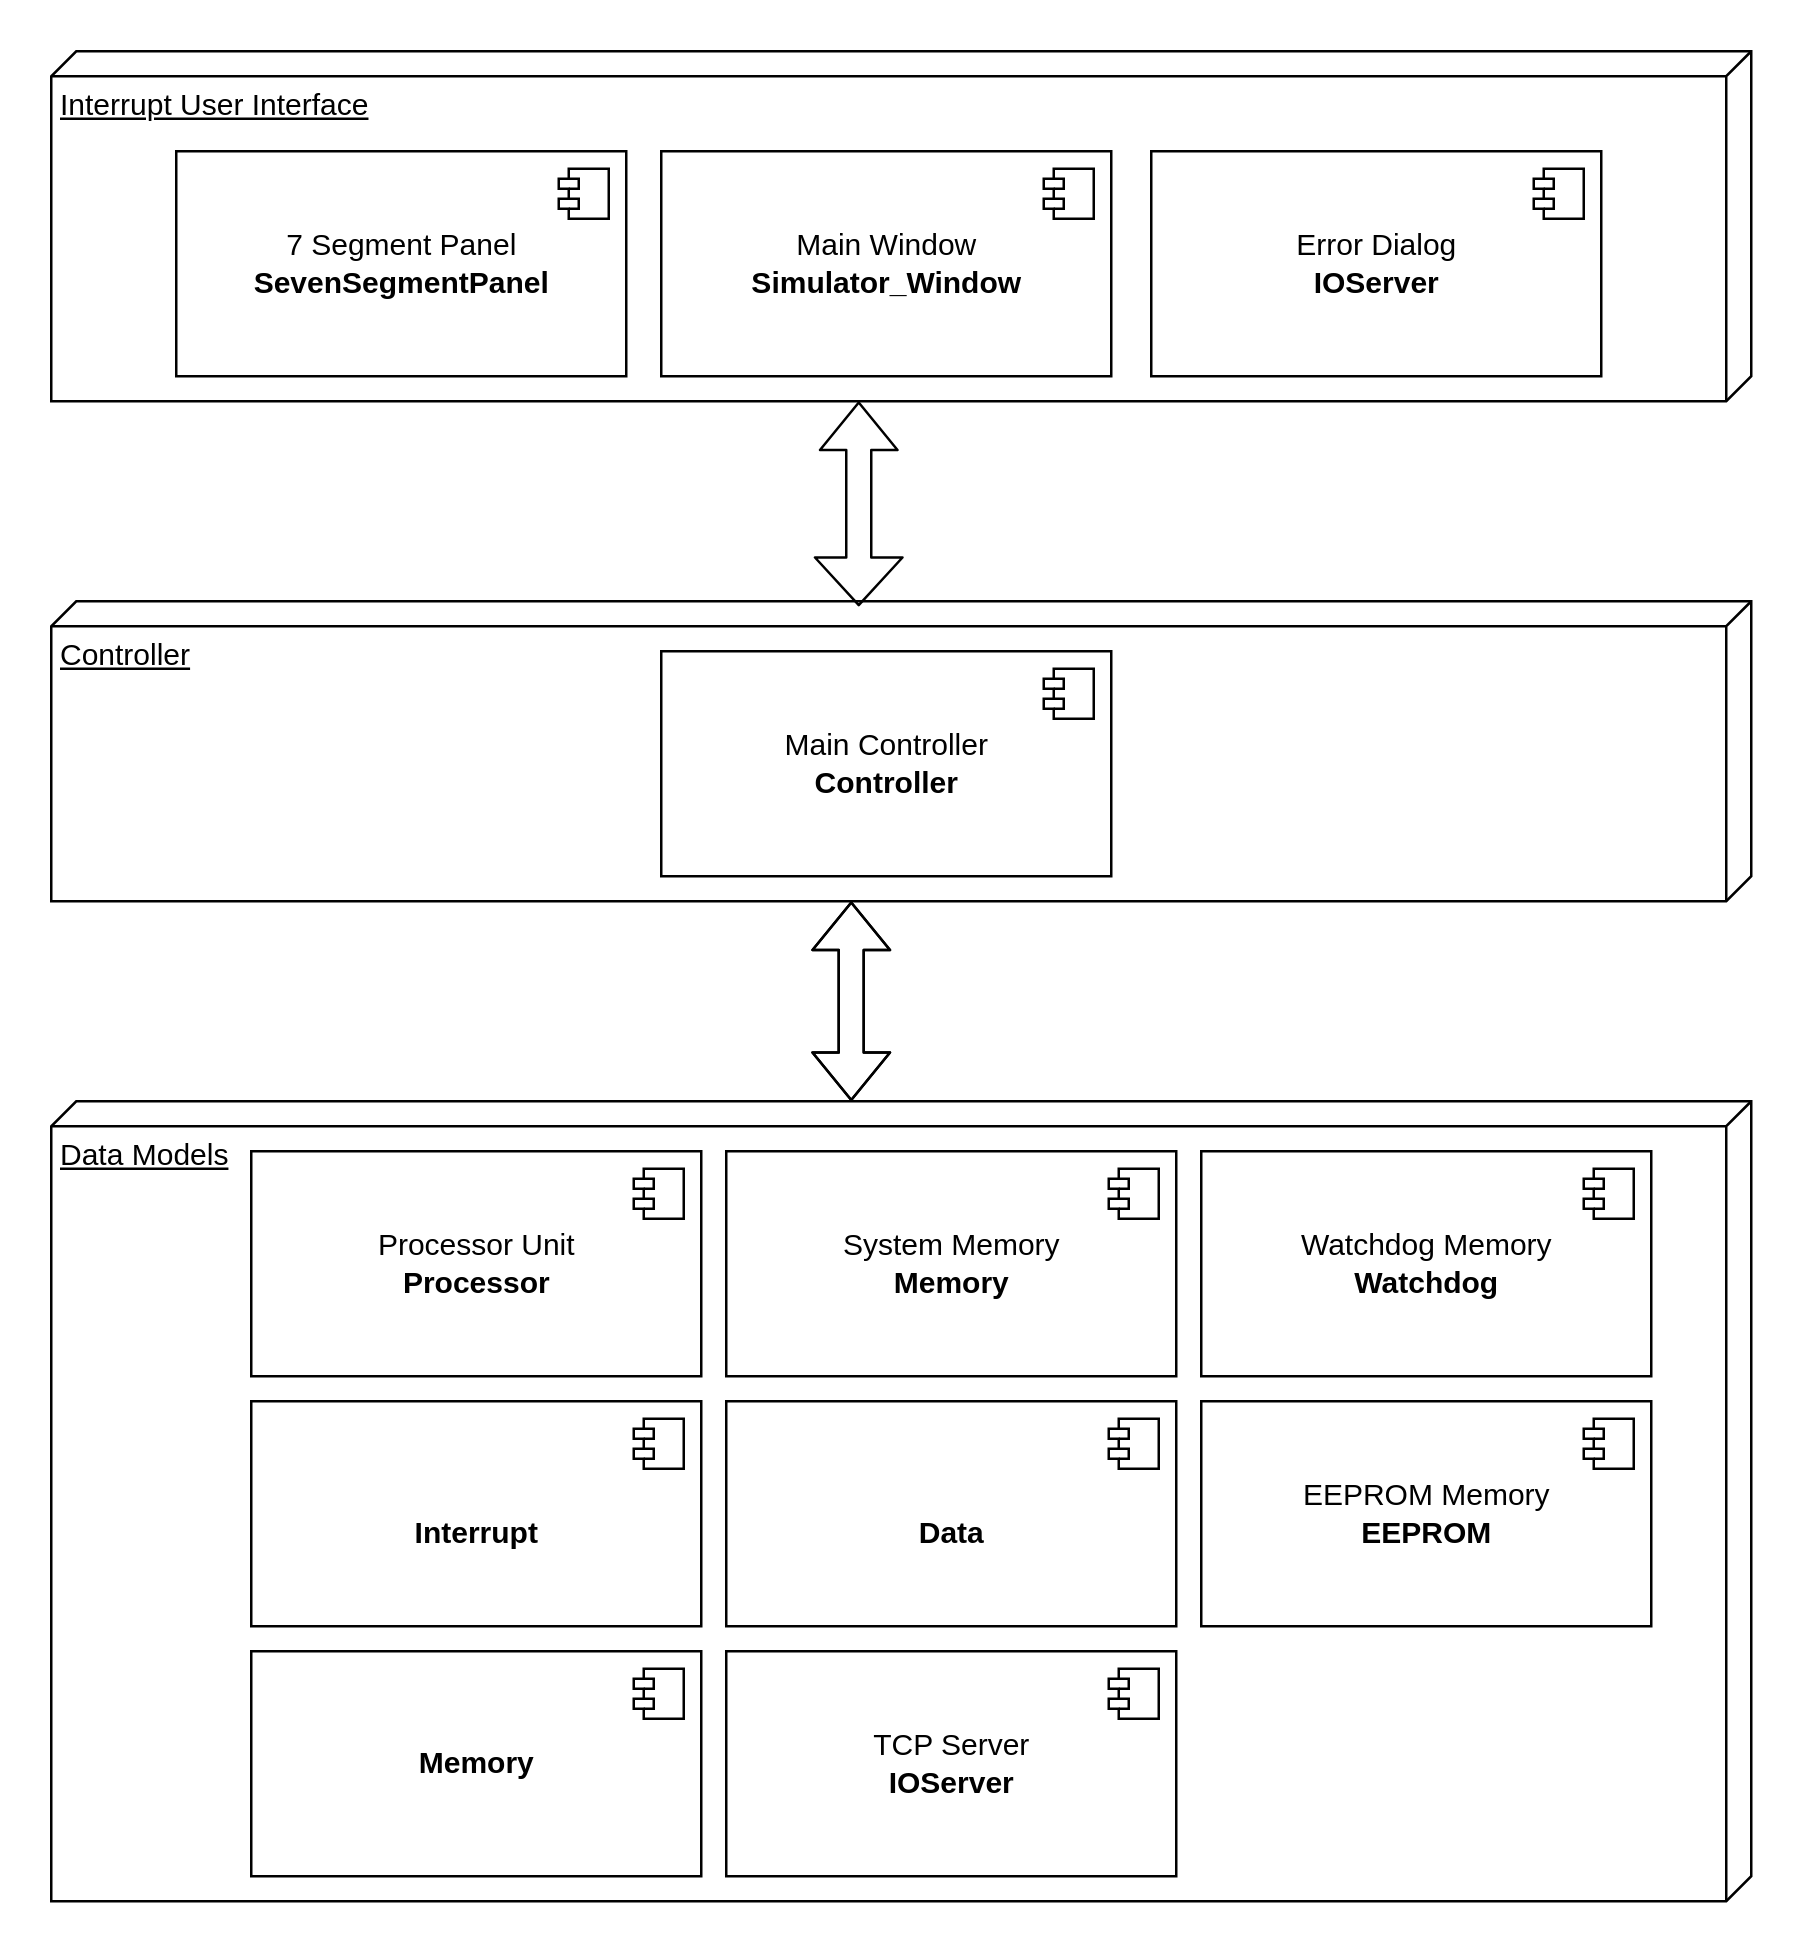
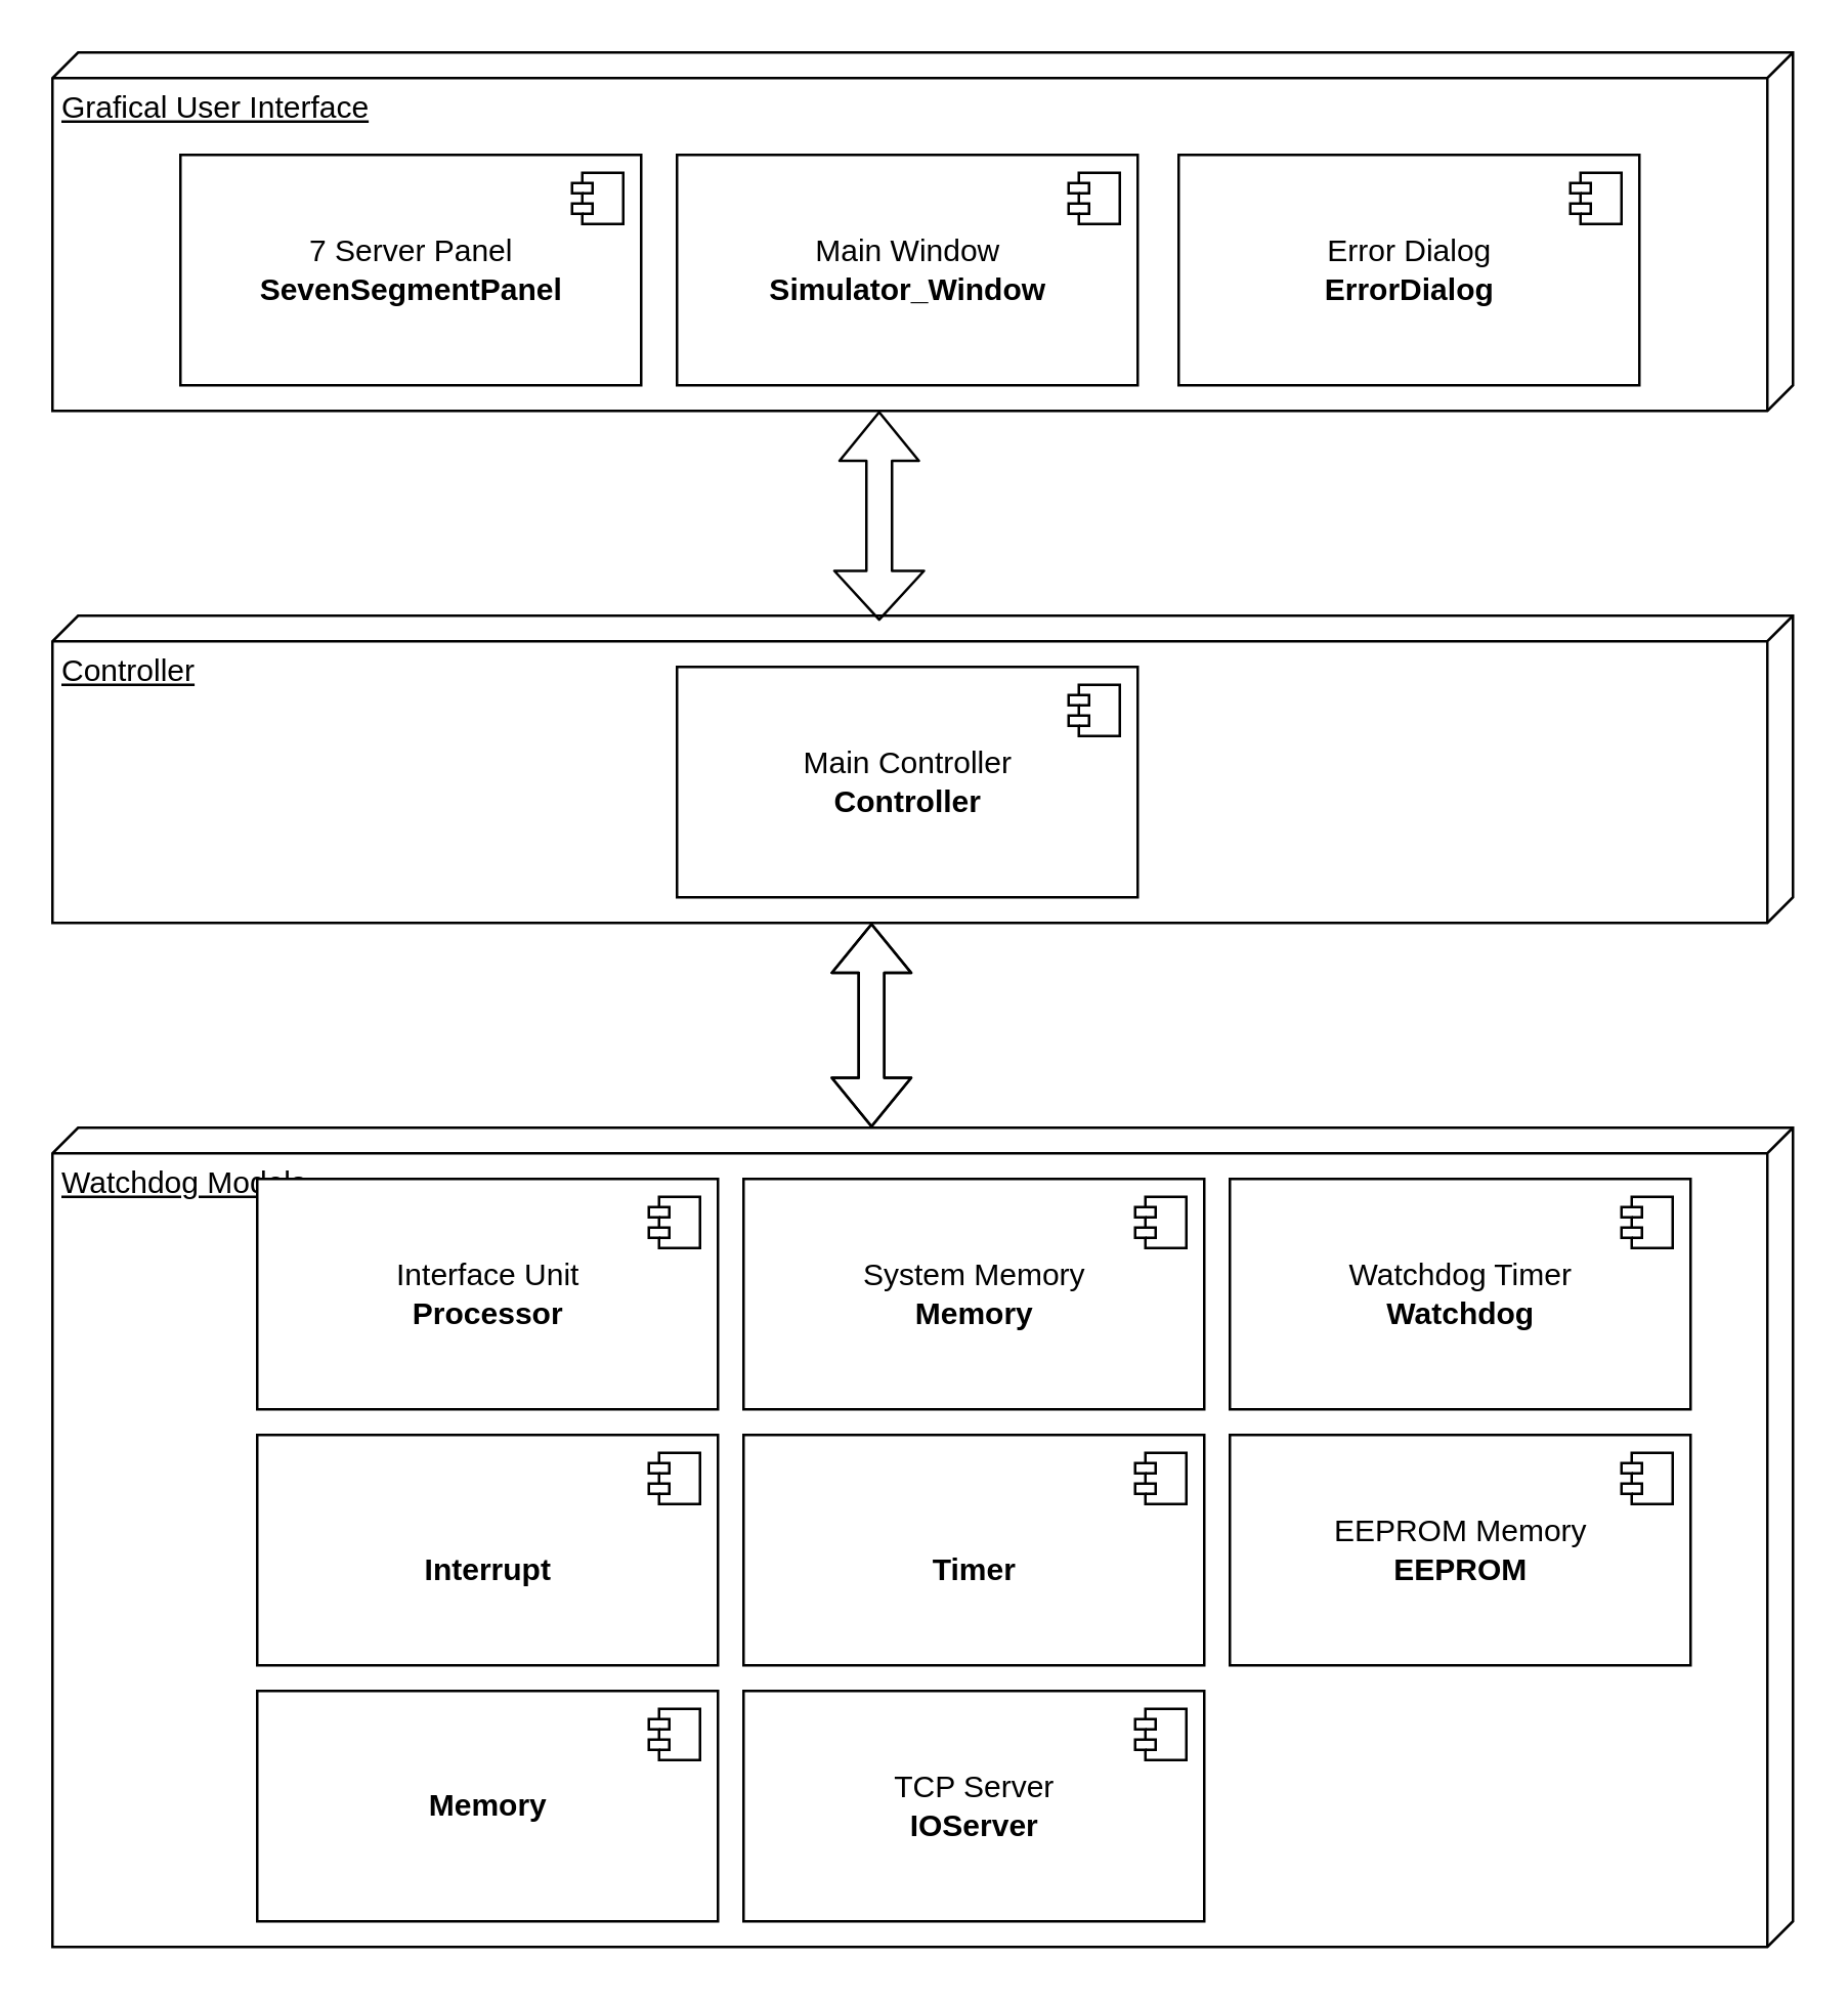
  <mxCell id="0" />
  <mxCell id="1" parent="0" />
- <mxCell id="2" value="Interrupt User Interface" style="verticalAlign=top;align=left;spacingTop=8;spacingLeft=2;spacingRight=12;shape=cube;size=10;direction=south;fontStyle=4;html=1;" parent="1" vertex="1"><mxGeometry x="20" y="20" width="680" height="140" as="geometry" /></mxCell>
+ <mxCell id="2" value="Grafical User Interface" style="verticalAlign=top;align=left;spacingTop=8;spacingLeft=2;spacingRight=12;shape=cube;size=10;direction=south;fontStyle=4;html=1;" parent="1" vertex="1"><mxGeometry x="20" y="20" width="680" height="140" as="geometry" /></mxCell>
  <mxCell id="3" value="Controller" style="verticalAlign=top;align=left;spacingTop=8;spacingLeft=2;spacingRight=12;shape=cube;size=10;direction=south;fontStyle=4;html=1;" parent="1" vertex="1"><mxGeometry x="20" y="240" width="680" height="120" as="geometry" /></mxCell>
- <mxCell id="4" value="Data Models" style="verticalAlign=top;align=left;spacingTop=8;spacingLeft=2;spacingRight=12;shape=cube;size=10;direction=south;fontStyle=4;html=1;" parent="1" vertex="1"><mxGeometry x="20" y="440" width="680" height="320" as="geometry" /></mxCell>
+ <mxCell id="4" value="Watchdog Models" style="verticalAlign=top;align=left;spacingTop=8;spacingLeft=2;spacingRight=12;shape=cube;size=10;direction=south;fontStyle=4;html=1;" parent="1" vertex="1"><mxGeometry x="20" y="440" width="680" height="320" as="geometry" /></mxCell>
  <mxCell id="5" value="Main Window&lt;br&gt;&lt;b&gt;Simulator_Window&lt;/b&gt;" style="html=1;dropTarget=0;" parent="1" vertex="1"><mxGeometry x="264" y="60" width="180" height="90" as="geometry" /></mxCell>
  <mxCell id="6" value="" style="shape=component;jettyWidth=8;jettyHeight=4;" parent="5" vertex="1"><mxGeometry x="1" width="20" height="20" relative="1" as="geometry"><mxPoint x="-27" y="7" as="offset" /></mxGeometry></mxCell>
  <mxCell id="7" value="Main Controller&lt;br&gt;&lt;b&gt;Controller&lt;/b&gt;" style="html=1;dropTarget=0;" parent="1" vertex="1"><mxGeometry x="264" y="260" width="180" height="90" as="geometry" /></mxCell>
  <mxCell id="8" value="" style="shape=component;jettyWidth=8;jettyHeight=4;" parent="7" vertex="1"><mxGeometry x="1" width="20" height="20" relative="1" as="geometry"><mxPoint x="-27" y="7" as="offset" /></mxGeometry></mxCell>
- <mxCell id="9" value="Processor Unit&lt;br&gt;&lt;b&gt;Processor&lt;/b&gt;" style="html=1;dropTarget=0;" parent="1" vertex="1"><mxGeometry x="100" y="460" width="180" height="90" as="geometry" /></mxCell>
+ <mxCell id="9" value="Interface Unit&lt;br&gt;&lt;b&gt;Processor&lt;/b&gt;" style="html=1;dropTarget=0;" parent="1" vertex="1"><mxGeometry x="100" y="460" width="180" height="90" as="geometry" /></mxCell>
  <mxCell id="10" value="" style="shape=component;jettyWidth=8;jettyHeight=4;" parent="9" vertex="1"><mxGeometry x="1" width="20" height="20" relative="1" as="geometry"><mxPoint x="-27" y="7" as="offset" /></mxGeometry></mxCell>
  <mxCell id="11" value="System Memory&lt;br&gt;&lt;b&gt;Memory&lt;/b&gt;" style="html=1;dropTarget=0;" parent="1" vertex="1"><mxGeometry x="290" y="460" width="180" height="90" as="geometry" /></mxCell>
  <mxCell id="12" value="" style="shape=component;jettyWidth=8;jettyHeight=4;" parent="11" vertex="1"><mxGeometry x="1" width="20" height="20" relative="1" as="geometry"><mxPoint x="-27" y="7" as="offset" /></mxGeometry></mxCell>
- <mxCell id="13" value="Watchdog Memory&lt;br&gt;&lt;b&gt;Watchdog&lt;/b&gt;" style="html=1;dropTarget=0;" parent="1" vertex="1"><mxGeometry x="480" y="460" width="180" height="90" as="geometry" /></mxCell>
+ <mxCell id="13" value="Watchdog Timer&lt;br&gt;&lt;b&gt;Watchdog&lt;/b&gt;" style="html=1;dropTarget=0;" parent="1" vertex="1"><mxGeometry x="480" y="460" width="180" height="90" as="geometry" /></mxCell>
  <mxCell id="14" value="" style="shape=component;jettyWidth=8;jettyHeight=4;" parent="13" vertex="1"><mxGeometry x="1" width="20" height="20" relative="1" as="geometry"><mxPoint x="-27" y="7" as="offset" /></mxGeometry></mxCell>
  <mxCell id="15" value="&lt;br&gt;&lt;b&gt;Interrupt&lt;/b&gt;" style="html=1;dropTarget=0;" parent="1" vertex="1"><mxGeometry x="100" y="560" width="180" height="90" as="geometry" /></mxCell>
  <mxCell id="16" value="" style="shape=component;jettyWidth=8;jettyHeight=4;" parent="15" vertex="1"><mxGeometry x="1" width="20" height="20" relative="1" as="geometry"><mxPoint x="-27" y="7" as="offset" /></mxGeometry></mxCell>
- <mxCell id="17" value="&lt;br&gt;&lt;b&gt;Data&lt;/b&gt;" style="html=1;dropTarget=0;" parent="1" vertex="1"><mxGeometry x="290" y="560" width="180" height="90" as="geometry" /></mxCell>
+ <mxCell id="17" value="&lt;br&gt;&lt;b&gt;Timer&lt;/b&gt;" style="html=1;dropTarget=0;" parent="1" vertex="1"><mxGeometry x="290" y="560" width="180" height="90" as="geometry" /></mxCell>
  <mxCell id="18" value="" style="shape=component;jettyWidth=8;jettyHeight=4;" parent="17" vertex="1"><mxGeometry x="1" width="20" height="20" relative="1" as="geometry"><mxPoint x="-27" y="7" as="offset" /></mxGeometry></mxCell>
  <mxCell id="19" value="" style="shape=flexArrow;endArrow=classic;startArrow=classic;html=1;entryX=0;entryY=0;entryDx=120;entryDy=345;entryPerimeter=0;" parent="1" edge="1"><mxGeometry width="50" height="50" relative="1" as="geometry"><mxPoint x="340" y="440" as="sourcePoint" /><mxPoint x="340" y="360" as="targetPoint" /></mxGeometry></mxCell>
  <mxCell id="20" value="EEPROM Memory&lt;b&gt;&lt;br&gt;EEPROM&lt;/b&gt;" style="html=1;dropTarget=0;" vertex="1" parent="1"><mxGeometry x="480" y="560" width="180" height="90" as="geometry" /></mxCell>
  <mxCell id="21" value="" style="shape=component;jettyWidth=8;jettyHeight=4;" vertex="1" parent="20"><mxGeometry x="1" width="20" height="20" relative="1" as="geometry"><mxPoint x="-27" y="7" as="offset" /></mxGeometry></mxCell>
  <mxCell id="22" value="&lt;b&gt;Memory&lt;/b&gt;" style="html=1;dropTarget=0;" vertex="1" parent="1"><mxGeometry x="100" y="660" width="180" height="90" as="geometry" /></mxCell>
  <mxCell id="23" value="" style="shape=component;jettyWidth=8;jettyHeight=4;" vertex="1" parent="22"><mxGeometry x="1" width="20" height="20" relative="1" as="geometry"><mxPoint x="-27" y="7" as="offset" /></mxGeometry></mxCell>
- <mxCell id="24" value="Error Dialog&lt;br&gt;&lt;b&gt;IOServer&lt;/b&gt;" style="html=1;dropTarget=0;" vertex="1" parent="1"><mxGeometry x="460" y="60" width="180" height="90" as="geometry" /></mxCell>
+ <mxCell id="24" value="Error Dialog&lt;br&gt;&lt;b&gt;ErrorDialog&lt;/b&gt;" style="html=1;dropTarget=0;" vertex="1" parent="1"><mxGeometry x="460" y="60" width="180" height="90" as="geometry" /></mxCell>
  <mxCell id="25" value="" style="shape=component;jettyWidth=8;jettyHeight=4;" vertex="1" parent="24"><mxGeometry x="1" width="20" height="20" relative="1" as="geometry"><mxPoint x="-27" y="7" as="offset" /></mxGeometry></mxCell>
- <mxCell id="26" value="7 Segment Panel&lt;br&gt;&lt;b&gt;SevenSegmentPanel&lt;/b&gt;" style="html=1;dropTarget=0;" vertex="1" parent="1"><mxGeometry x="70" y="60" width="180" height="90" as="geometry" /></mxCell>
+ <mxCell id="26" value="7 Server Panel&lt;br&gt;&lt;b&gt;SevenSegmentPanel&lt;/b&gt;" style="html=1;dropTarget=0;" vertex="1" parent="1"><mxGeometry x="70" y="60" width="180" height="90" as="geometry" /></mxCell>
  <mxCell id="27" value="" style="shape=component;jettyWidth=8;jettyHeight=4;" vertex="1" parent="26"><mxGeometry x="1" width="20" height="20" relative="1" as="geometry"><mxPoint x="-27" y="7" as="offset" /></mxGeometry></mxCell>
  <mxCell id="28" value="TCP Server&lt;br&gt;&lt;b&gt;IOServer&lt;/b&gt;" style="html=1;dropTarget=0;" vertex="1" parent="1"><mxGeometry x="290" y="660" width="180" height="90" as="geometry" /></mxCell>
  <mxCell id="29" value="" style="shape=component;jettyWidth=8;jettyHeight=4;" vertex="1" parent="28"><mxGeometry x="1" width="20" height="20" relative="1" as="geometry"><mxPoint x="-27" y="7" as="offset" /></mxGeometry></mxCell>
  <mxCell id="30" value="" style="shape=flexArrow;endArrow=classic;startArrow=classic;html=1;entryX=0;entryY=0;entryDx=120;entryDy=345;entryPerimeter=0;" edge="1" parent="1"><mxGeometry width="50" height="50" relative="1" as="geometry"><mxPoint x="340" y="440" as="sourcePoint" /><mxPoint x="340" y="360" as="targetPoint" /></mxGeometry></mxCell>
  <mxCell id="31" value="" style="shape=flexArrow;endArrow=classic;startArrow=classic;html=1;entryX=0.017;entryY=0.525;entryDx=0;entryDy=0;entryPerimeter=0;endWidth=24;endSize=6.01;" edge="1" parent="1" target="3"><mxGeometry width="50" height="50" relative="1" as="geometry"><mxPoint x="343" y="160" as="sourcePoint" /><mxPoint x="380" y="260" as="targetPoint" /></mxGeometry></mxCell>
